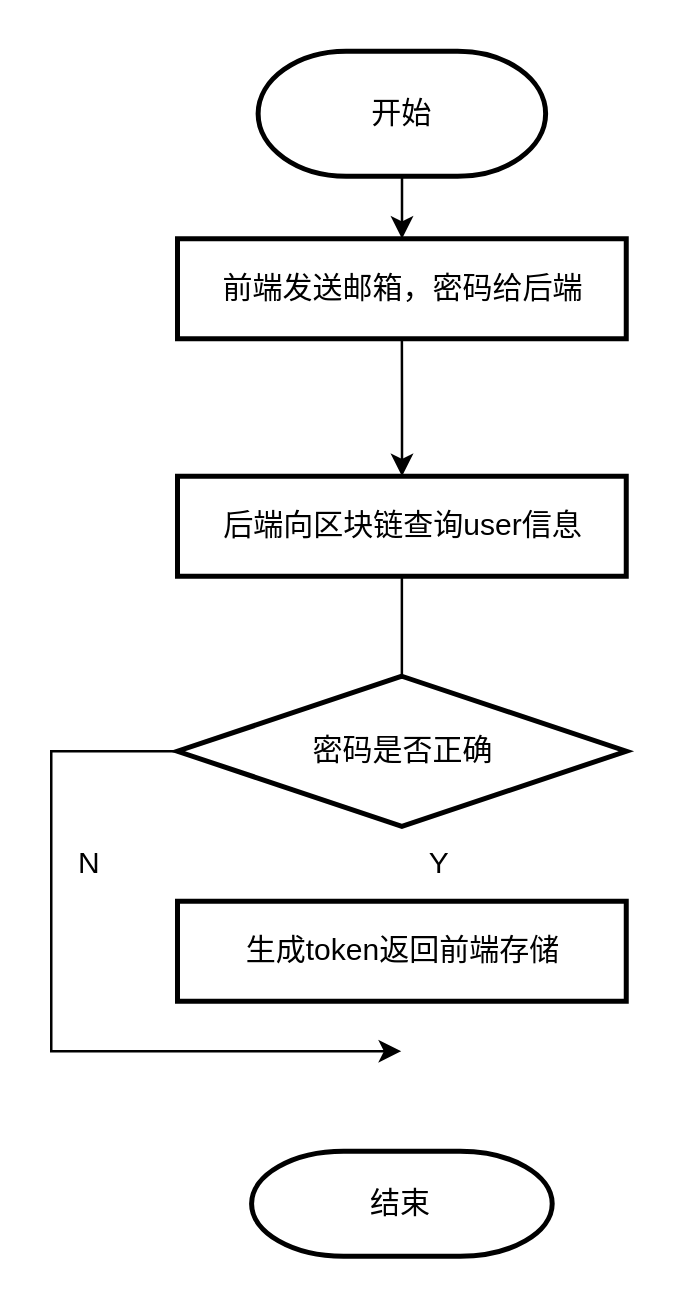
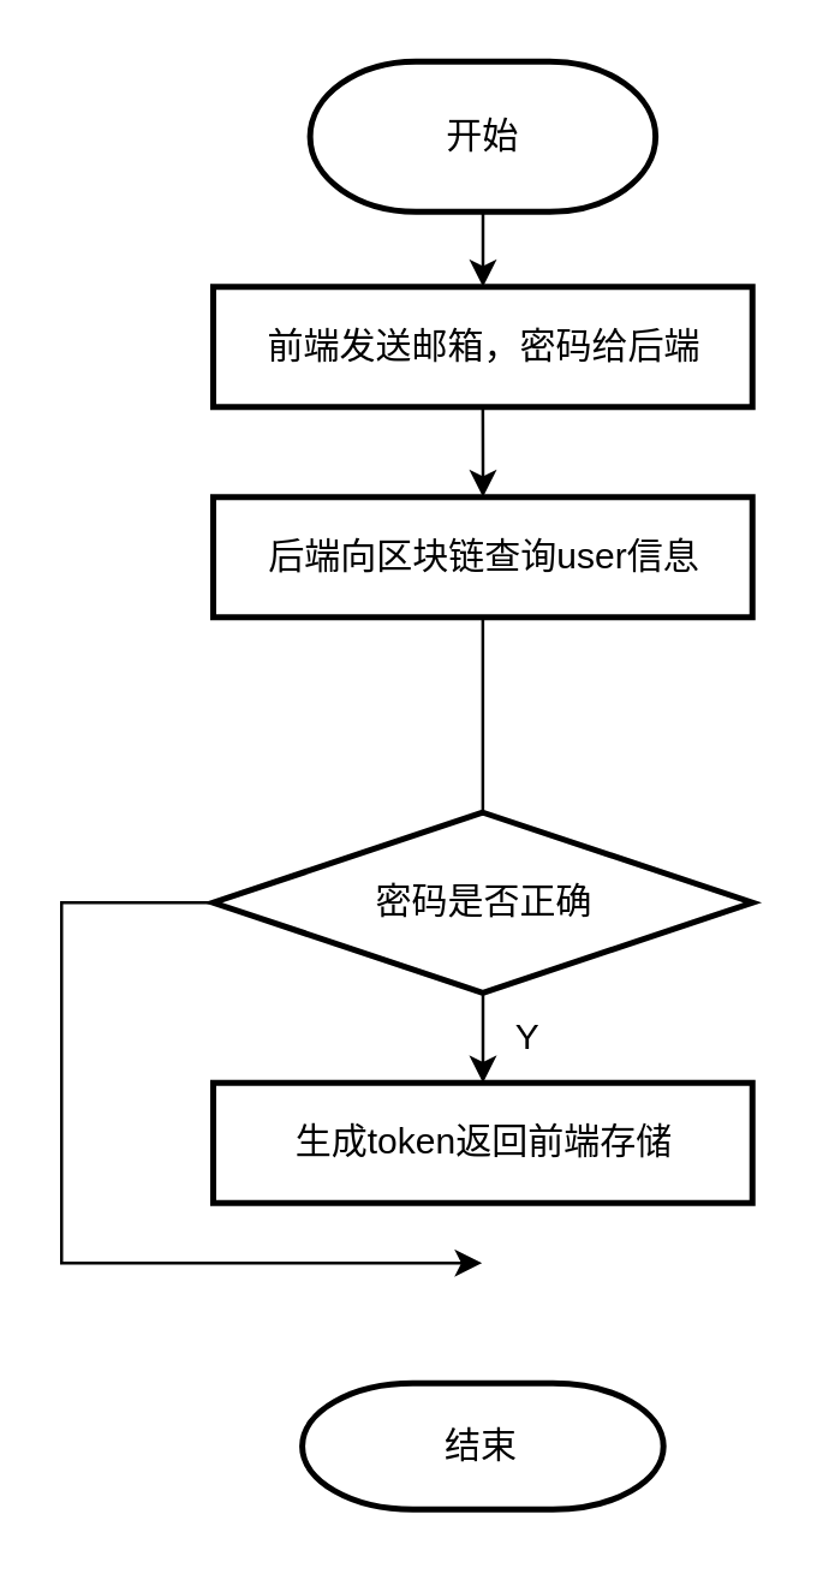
  <mxCell id="0" />
  <mxCell id="1" parent="0" />
  <mxCell id="2" value="" style="edgeStyle=orthogonalEdgeStyle;rounded=0;orthogonalLoop=1;jettySize=auto;html=1;" edge="1" parent="1" source="3" target="4"><mxGeometry relative="1" as="geometry" /></mxCell>
  <mxCell id="3" value="开始" style="strokeWidth=2;html=1;shape=mxgraph.flowchart.terminator;whiteSpace=wrap;" vertex="1" parent="1"><mxGeometry x="102.75" y="20" width="115" height="50" as="geometry" /></mxCell>
  <mxCell id="4" value="前端发送邮箱，密码给后端" style="whiteSpace=wrap;html=1;strokeWidth=2;" vertex="1" parent="1"><mxGeometry x="70.5" y="95" width="179.5" height="40" as="geometry" /></mxCell>
  <mxCell id="5" value="" style="edgeStyle=orthogonalEdgeStyle;rounded=0;orthogonalLoop=1;jettySize=auto;html=1;exitX=0.5;exitY=1;exitDx=0;exitDy=0;" edge="1" parent="1" source="4" target="7"><mxGeometry relative="1" as="geometry"><mxPoint x="160.25" y="150" as="sourcePoint" /></mxGeometry></mxCell>
  <mxCell id="6" value="" style="edgeStyle=orthogonalEdgeStyle;rounded=0;orthogonalLoop=1;jettySize=auto;html=1;endArrow=none;" edge="1" parent="1" source="7" target="10"><mxGeometry relative="1" as="geometry" /></mxCell>
- <mxCell id="7" value="后端向区块链查询user信息" style="whiteSpace=wrap;html=1;strokeWidth=2;" vertex="1" parent="1"><mxGeometry x="70.5" y="190" width="179.5" height="40" as="geometry" /></mxCell>
+ <mxCell id="7" value="后端向区块链查询user信息" style="whiteSpace=wrap;html=1;strokeWidth=2;" vertex="1" parent="1"><mxGeometry x="70.5" y="165" width="179.5" height="40" as="geometry" /></mxCell>
+ <mxCell id="8" value="" style="edgeStyle=orthogonalEdgeStyle;rounded=0;orthogonalLoop=1;jettySize=auto;html=1;" edge="1" parent="1" source="10" target="11"><mxGeometry relative="1" as="geometry" /></mxCell>
  <mxCell id="9" style="edgeStyle=orthogonalEdgeStyle;rounded=0;orthogonalLoop=1;jettySize=auto;html=1;" edge="1" parent="1" source="10"><mxGeometry relative="1" as="geometry"><mxPoint x="160" y="420" as="targetPoint" /><Array as="points"><mxPoint x="20" y="300" /><mxPoint x="20" y="420" /></Array></mxGeometry></mxCell>
  <mxCell id="10" value="密码是否正确" style="rhombus;whiteSpace=wrap;html=1;strokeWidth=2;" vertex="1" parent="1"><mxGeometry x="70.5" y="270" width="179.5" height="60" as="geometry" /></mxCell>
  <mxCell id="11" value="生成token返回前端存储" style="whiteSpace=wrap;html=1;strokeWidth=2;" vertex="1" parent="1"><mxGeometry x="70.5" y="360" width="179.5" height="40" as="geometry" /></mxCell>
  <mxCell id="12" value="结束" style="strokeWidth=2;html=1;shape=mxgraph.flowchart.terminator;whiteSpace=wrap;" vertex="1" parent="1"><mxGeometry x="100.13" y="460" width="120.25" height="42" as="geometry" /></mxCell>
  <mxCell id="13" value="Y" style="text;html=1;align=center;verticalAlign=middle;resizable=0;points=[];autosize=1;strokeColor=none;fillColor=none;" vertex="1" parent="1"><mxGeometry x="160" y="330" width="30" height="30" as="geometry" /></mxCell>
- <mxCell id="14" value="N" style="text;html=1;align=center;verticalAlign=middle;resizable=0;points=[];autosize=1;strokeColor=none;fillColor=none;" vertex="1" parent="1"><mxGeometry x="20" y="330" width="30" height="30" as="geometry" /></mxCell>
